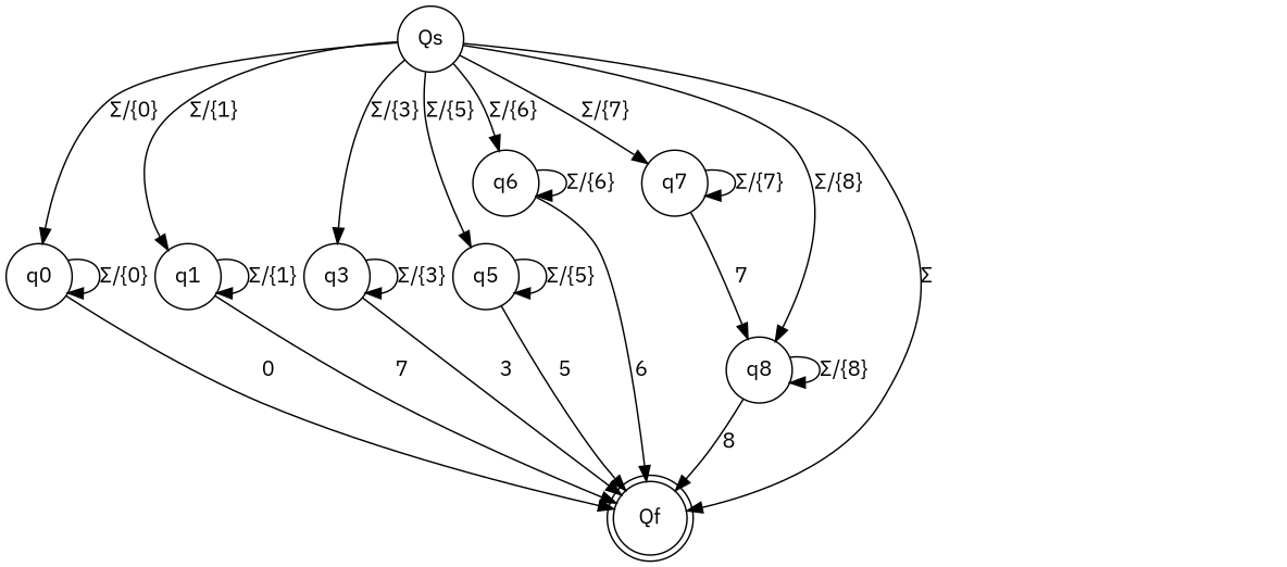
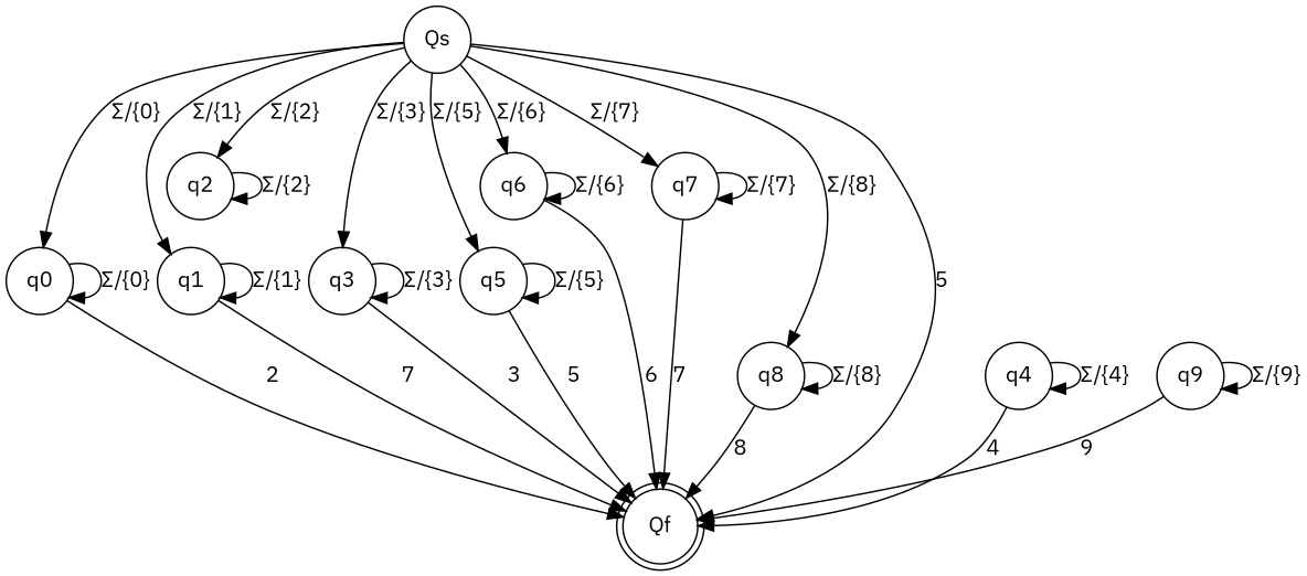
  digraph {
    fontname="IBM Plex Sans"
    node [fontname="IBM Plex Sans" shape=circle]
    edge [fontname="IBM Plex Sans"]
    Qs
    q0
    q1
+   q2
    q3
    q5
    q6
    q7
    q8
    Qf [shape=doublecircle]
+   q4
+   q9
    Qs -> q0 [label="Σ/{0}"]
    Qs -> q1 [label="Σ/{1}"]
+   Qs -> q2 [label="Σ/{2}"]
    Qs -> q3 [label="Σ/{3}"]
    Qs -> q5 [label="Σ/{5}"]
    Qs -> q6 [label="Σ/{6}"]
    Qs -> q7 [label="Σ/{7}"]
    Qs -> q8 [label="Σ/{8}"]
-   Qs -> Qf [label="Σ"]
+   Qs -> Qf [label=5]
    q0 -> q0 [label="Σ/{0}"]
-   q0 -> Qf [label=0]
+   q0 -> Qf [label=2]
    q1 -> q1 [label="Σ/{1}"]
    q1 -> Qf [label=7]
+   q2 -> q2 [label="Σ/{2}"]
    q3 -> q3 [label="Σ/{3}"]
    q3 -> Qf [label=3]
    q5 -> q5 [label="Σ/{5}"]
    q5 -> Qf [label=5]
    q6 -> q6 [label="Σ/{6}"]
    q6 -> Qf [label=6]
    q7 -> q7 [label="Σ/{7}"]
-   q7 -> q8 [label=7]
+   q7 -> Qf [label=7]
    q8 -> q8 [label="Σ/{8}"]
    q8 -> Qf [label=8]
+   q4 -> Qf [label=4]
+   q4 -> q4 [label="Σ/{4}"]
+   q9 -> Qf [label=9]
+   q9 -> q9 [label="Σ/{9}"]
  }
